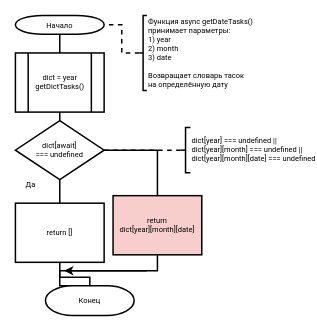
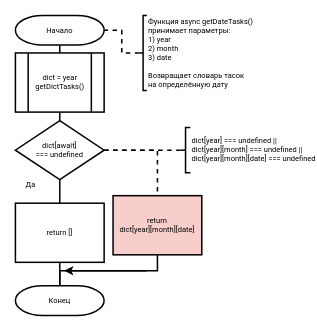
  <mxCell id="0" />
  <mxCell id="1" parent="0" />
  <mxCell id="2" style="edgeStyle=orthogonalEdgeStyle;rounded=0;orthogonalLoop=1;jettySize=auto;html=1;exitX=0.5;exitY=1;exitDx=0;exitDy=0;exitPerimeter=0;entryX=0.5;entryY=0;entryDx=0;entryDy=0;fontFamily=Roboto;fontSource=https%3A%2F%2Ffonts.googleapis.com%2Fcss%3Ffamily%3DRoboto;fontSize=10;strokeWidth=2;endArrow=none;endFill=0;" parent="1" source="3" target="5" edge="1"><mxGeometry relative="1" as="geometry" /></mxCell>
- <mxCell id="3" value="Начало" style="strokeWidth=2;html=1;shape=mxgraph.flowchart.terminator;whiteSpace=wrap;fontFamily=Roboto;fontSource=https%3A%2F%2Ffonts.googleapis.com%2Fcss%3Ffamily%3DRoboto;fontSize=10;" parent="1" vertex="1"><mxGeometry x="20" y="20" width="118.11" height="25" as="geometry" /></mxCell>
+ <mxCell id="3" value="Начало" style="strokeWidth=2;html=1;shape=mxgraph.flowchart.terminator;whiteSpace=wrap;fontFamily=Roboto;fontSource=https%3A%2F%2Ffonts.googleapis.com%2Fcss%3Ffamily%3DRoboto;fontSize=10;" parent="1" vertex="1"><mxGeometry x="20" y="20" width="118.11" height="39.37" as="geometry" /></mxCell>
  <mxCell id="4" style="edgeStyle=orthogonalEdgeStyle;rounded=0;orthogonalLoop=1;jettySize=auto;html=1;exitX=0.5;exitY=1;exitDx=0;exitDy=0;entryX=0.5;entryY=0;entryDx=0;entryDy=0;entryPerimeter=0;fontFamily=Roboto;fontSource=https%3A%2F%2Ffonts.googleapis.com%2Fcss%3Ffamily%3DRoboto;fontSize=10;endArrow=none;endFill=0;strokeWidth=2;" parent="1" source="5" target="8" edge="1"><mxGeometry relative="1" as="geometry" /></mxCell>
  <mxCell id="5" value="dict = year getDictTasks()" style="verticalLabelPosition=middle;verticalAlign=middle;html=1;shape=process;whiteSpace=wrap;rounded=0;size=0.14;arcSize=6;fontFamily=Roboto;fontSource=https%3A%2F%2Ffonts.googleapis.com%2Fcss%3Ffamily%3DRoboto;strokeWidth=2;labelPosition=center;align=center;fontSize=10;" parent="1" vertex="1"><mxGeometry x="20" y="70" width="118.11" height="78.74" as="geometry" /></mxCell>
  <mxCell id="6" style="edgeStyle=orthogonalEdgeStyle;rounded=0;orthogonalLoop=1;jettySize=auto;html=1;exitX=0.5;exitY=1;exitDx=0;exitDy=0;exitPerimeter=0;entryX=0.5;entryY=0;entryDx=0;entryDy=0;fontFamily=Roboto;fontSource=https%3A%2F%2Ffonts.googleapis.com%2Fcss%3Ffamily%3DRoboto;fontSize=10;endArrow=none;endFill=0;strokeWidth=2;" parent="1" source="8" target="10" edge="1"><mxGeometry relative="1" as="geometry" /></mxCell>
- <mxCell id="7" style="edgeStyle=orthogonalEdgeStyle;rounded=0;orthogonalLoop=1;jettySize=auto;html=1;exitX=1;exitY=0.5;exitDx=0;exitDy=0;exitPerimeter=0;entryX=0.5;entryY=0;entryDx=0;entryDy=0;endArrow=none;endFill=0;strokeWidth=2;fontFamily=Roboto;fontSource=https%3A%2F%2Ffonts.googleapis.com%2Fcss%3Ffamily%3DRoboto;fontSize=10;" edge="1" parent="1" source="8" target="12"><mxGeometry relative="1" as="geometry" /></mxCell>
+ <mxCell id="7" style="edgeStyle=orthogonalEdgeStyle;rounded=0;orthogonalLoop=1;jettySize=auto;html=1;exitX=1;exitY=0.5;exitDx=0;exitDy=0;exitPerimeter=0;entryX=0.5;entryY=0;entryDx=0;entryDy=0;endArrow=none;endFill=0;strokeWidth=2;fontFamily=Roboto;fontSource=https%3A%2F%2Ffonts.googleapis.com%2Fcss%3Ffamily%3DRoboto;fontSize=10;dashed=1;" edge="1" parent="1" source="8" target="12"><mxGeometry relative="1" as="geometry" /></mxCell>
  <mxCell id="8" value="dict[await]&lt;br style=&quot;font-size: 10px;&quot;&gt;=== undefined" style="strokeWidth=2;html=1;shape=mxgraph.flowchart.decision;whiteSpace=wrap;fontFamily=Roboto;fontSource=https%3A%2F%2Ffonts.googleapis.com%2Fcss%3Ffamily%3DRoboto;fontSize=10;" parent="1" vertex="1"><mxGeometry x="20" y="160" width="118.11" height="78.74" as="geometry" /></mxCell>
  <mxCell id="9" style="edgeStyle=orthogonalEdgeStyle;rounded=0;orthogonalLoop=1;jettySize=auto;html=1;exitX=0.5;exitY=1;exitDx=0;exitDy=0;entryX=0.5;entryY=0;entryDx=0;entryDy=0;entryPerimeter=0;fontFamily=Roboto;fontSource=https%3A%2F%2Ffonts.googleapis.com%2Fcss%3Ffamily%3DRoboto;fontSize=10;endArrow=none;endFill=0;strokeWidth=2;" parent="1" source="10" target="13" edge="1"><mxGeometry relative="1" as="geometry" /></mxCell>
  <mxCell id="10" value="return []" style="rounded=0;whiteSpace=wrap;html=1;absoluteArcSize=1;arcSize=14;strokeWidth=2;fontFamily=Roboto;fontSource=https%3A%2F%2Ffonts.googleapis.com%2Fcss%3Ffamily%3DRoboto;fontSize=10;" parent="1" vertex="1"><mxGeometry x="20" y="270" width="118.11" height="78.74" as="geometry" /></mxCell>
  <mxCell id="11" style="edgeStyle=orthogonalEdgeStyle;rounded=0;orthogonalLoop=1;jettySize=auto;html=1;exitX=0.5;exitY=1;exitDx=0;exitDy=0;entryX=0.5;entryY=0;entryDx=0;entryDy=0;entryPerimeter=0;fontFamily=Roboto;fontSource=https%3A%2F%2Ffonts.googleapis.com%2Fcss%3Ffamily%3DRoboto;fontSize=10;endArrow=none;endFill=0;strokeWidth=2;" parent="1" source="12" target="13" edge="1"><mxGeometry relative="1" as="geometry"><Array as="points"><mxPoint x="209" y="360" /><mxPoint x="79" y="360" /></Array></mxGeometry></mxCell>
  <mxCell id="12" value="return&lt;br style=&quot;font-size: 10px;&quot;&gt;dict[year][month][date]" style="rounded=0;whiteSpace=wrap;html=1;absoluteArcSize=1;arcSize=14;strokeWidth=2;fontFamily=Roboto;fontSource=https%3A%2F%2Ffonts.googleapis.com%2Fcss%3Ffamily%3DRoboto;fontSize=10;fillColor=#f8cecc;" parent="1" vertex="1"><mxGeometry x="150" y="260" width="118.11" height="78.74" as="geometry" /></mxCell>
- <mxCell id="13" value="Конец" style="strokeWidth=2;html=1;shape=mxgraph.flowchart.terminator;whiteSpace=wrap;fontFamily=Roboto;fontSource=https%3A%2F%2Ffonts.googleapis.com%2Fcss%3Ffamily%3DRoboto;fontSize=10;" parent="1" vertex="1"><mxGeometry x="60" y="380" width="118.11" height="39.37" as="geometry" /></mxCell>
+ <mxCell id="13" value="Конец" style="strokeWidth=2;html=1;shape=mxgraph.flowchart.terminator;whiteSpace=wrap;fontFamily=Roboto;fontSource=https%3A%2F%2Ffonts.googleapis.com%2Fcss%3Ffamily%3DRoboto;fontSize=10;" parent="1" vertex="1"><mxGeometry x="20" y="380" width="118.11" height="39.37" as="geometry" /></mxCell>
  <mxCell id="14" value="Да" style="text;html=1;align=center;verticalAlign=middle;resizable=0;points=[];autosize=1;strokeColor=none;fillColor=none;fontSize=10;fontFamily=Roboto;fontSource=https%3A%2F%2Ffonts.googleapis.com%2Fcss%3Ffamily%3DRoboto;" parent="1" vertex="1"><mxGeometry x="20" y="230" width="40" height="30" as="geometry" /></mxCell>
  <mxCell id="15" value="" style="endArrow=classic;html=1;rounded=0;fontFamily=Roboto;fontSource=https%3A%2F%2Ffonts.googleapis.com%2Fcss%3Ffamily%3DRoboto;fontSize=10;strokeWidth=2;" parent="1" edge="1"><mxGeometry width="50" height="50" relative="1" as="geometry"><mxPoint x="195" y="360" as="sourcePoint" /><mxPoint x="85" y="360" as="targetPoint" /></mxGeometry></mxCell>
  <mxCell id="16" style="edgeStyle=orthogonalEdgeStyle;rounded=0;orthogonalLoop=1;jettySize=auto;html=1;exitX=0;exitY=0.5;exitDx=0;exitDy=0;exitPerimeter=0;entryX=1;entryY=0.5;entryDx=0;entryDy=0;entryPerimeter=0;fontFamily=Roboto;fontSource=https%3A%2F%2Ffonts.googleapis.com%2Fcss%3Ffamily%3DRoboto;fontSize=10;endArrow=none;endFill=0;strokeWidth=2;dashed=1;" parent="1" source="17" target="3" edge="1"><mxGeometry relative="1" as="geometry" /></mxCell>
  <mxCell id="17" value="Функция async getDateTasks()&lt;br style=&quot;font-size: 10px;&quot;&gt;принимает параметры:&lt;br style=&quot;font-size: 10px;&quot;&gt;1) year&lt;br style=&quot;font-size: 10px;&quot;&gt;2) month&lt;br style=&quot;font-size: 10px;&quot;&gt;3) date&lt;br style=&quot;font-size: 10px;&quot;&gt;&lt;br style=&quot;font-size: 10px;&quot;&gt;Возвращает словарь тасок&lt;br style=&quot;font-size: 10px;&quot;&gt;на определённую дату" style="strokeWidth=2;html=1;shape=mxgraph.flowchart.annotation_2;align=left;labelPosition=right;pointerEvents=1;rounded=0;fontFamily=Roboto;fontSource=https%3A%2F%2Ffonts.googleapis.com%2Fcss%3Ffamily%3DRoboto;fontSize=10;" parent="1" vertex="1"><mxGeometry x="185" y="20" width="10" height="100" as="geometry" /></mxCell>
  <mxCell id="18" style="edgeStyle=orthogonalEdgeStyle;rounded=0;orthogonalLoop=1;jettySize=auto;html=1;exitX=0;exitY=0.5;exitDx=0;exitDy=0;exitPerimeter=0;endArrow=none;endFill=0;dashed=1;strokeWidth=2;fontFamily=Roboto;fontSource=https%3A%2F%2Ffonts.googleapis.com%2Fcss%3Ffamily%3DRoboto;fontSize=10;" edge="1" parent="1" source="19" target="8"><mxGeometry relative="1" as="geometry" /></mxCell>
  <mxCell id="19" value="dict[year] === undefined ||&lt;br style=&quot;font-size: 10px;&quot;&gt;dict[year][month] === undefined ||&lt;br style=&quot;font-size: 10px;&quot;&gt;dict[year][month][date] === undefined" style="strokeWidth=2;html=1;shape=mxgraph.flowchart.annotation_2;align=left;labelPosition=right;pointerEvents=1;fontFamily=Roboto;fontSource=https%3A%2F%2Ffonts.googleapis.com%2Fcss%3Ffamily%3DRoboto;fontSize=10;" vertex="1" parent="1"><mxGeometry x="240" y="169.37" width="13" height="60" as="geometry" /></mxCell>
